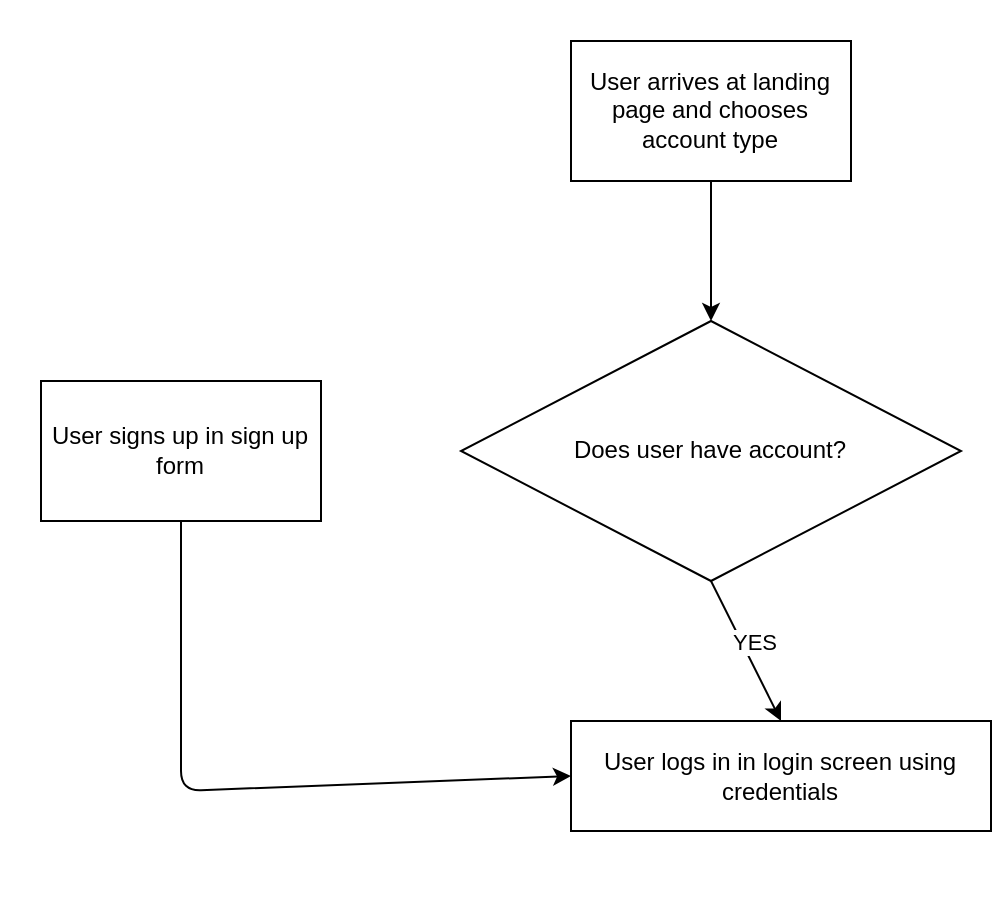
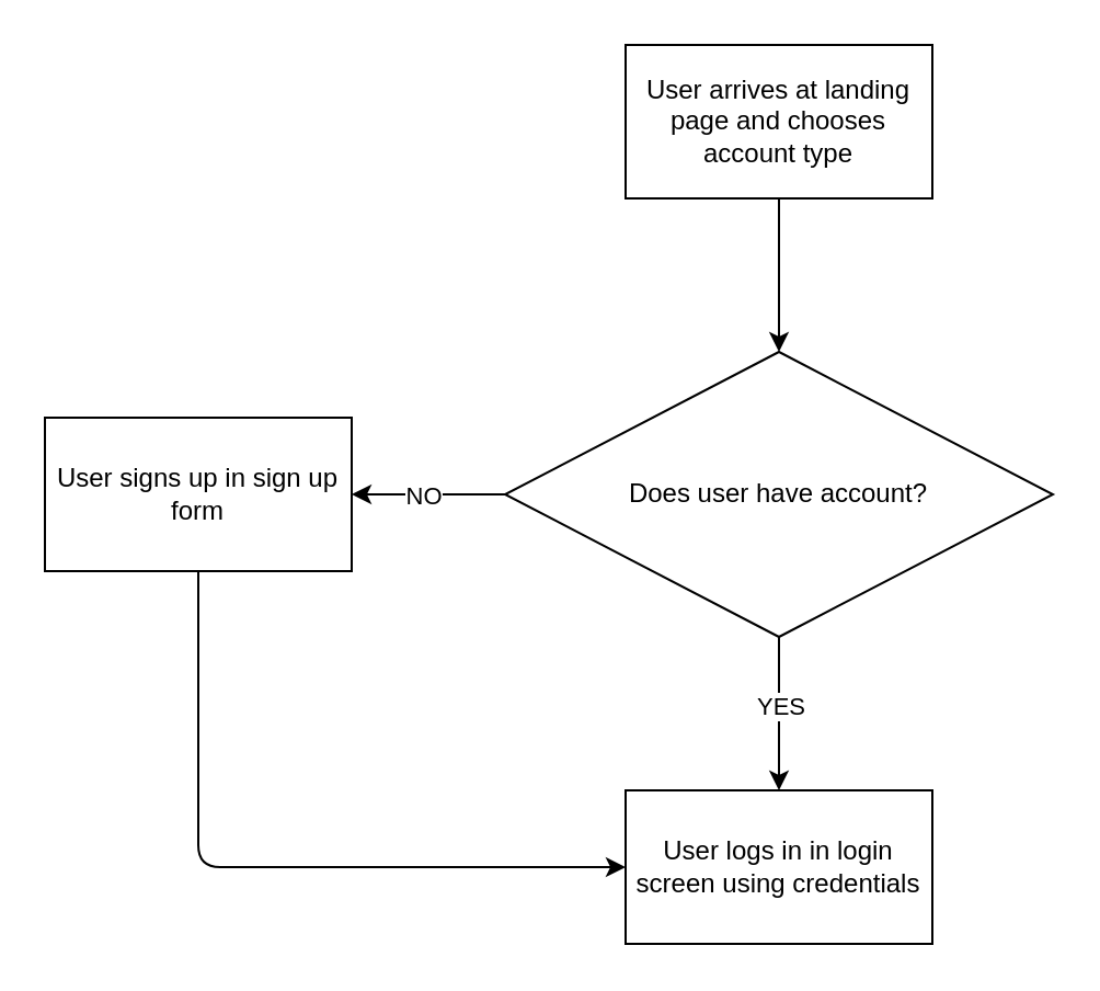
  <mxCell id="0" />
  <mxCell id="1" parent="0" />
  <mxCell id="2" style="edgeStyle=none;html=1;exitX=0.5;exitY=1;exitDx=0;exitDy=0;entryX=0.5;entryY=0;entryDx=0;entryDy=0;" edge="1" parent="1" source="6" target="7"><mxGeometry relative="1" as="geometry" /></mxCell>
  <mxCell id="3" value="YES" style="edgeLabel;html=1;align=center;verticalAlign=middle;resizable=0;points=[];" vertex="1" connectable="0" parent="2"><mxGeometry x="0.24" y="2" relative="1" as="geometry"><mxPoint x="-2" y="-12" as="offset" /></mxGeometry></mxCell>
+ <mxCell id="4" style="edgeStyle=none;html=1;exitX=0;exitY=0.5;exitDx=0;exitDy=0;entryX=1;entryY=0.5;entryDx=0;entryDy=0;" edge="1" parent="1" source="6" target="9"><mxGeometry relative="1" as="geometry" /></mxCell>
+ <mxCell id="5" value="NO" style="edgeLabel;html=1;align=center;verticalAlign=middle;resizable=0;points=[];" vertex="1" connectable="0" parent="4"><mxGeometry x="-0.2" y="2" relative="1" as="geometry"><mxPoint x="-10" y="-2" as="offset" /></mxGeometry></mxCell>
  <mxCell id="6" value="Does user have account?" style="rhombus;whiteSpace=wrap;html=1;" vertex="1" parent="1"><mxGeometry x="230" y="160" width="250" height="130" as="geometry" /></mxCell>
- <mxCell id="7" value="User logs in in login screen using credentials" style="rounded=0;whiteSpace=wrap;html=1;" vertex="1" parent="1"><mxGeometry x="285" y="360" width="210" height="55" as="geometry" /></mxCell>
+ <mxCell id="7" value="User logs in in login screen using credentials" style="rounded=0;whiteSpace=wrap;html=1;" vertex="1" parent="1"><mxGeometry x="285" y="360" width="140" height="70" as="geometry" /></mxCell>
  <mxCell id="8" style="edgeStyle=none;html=1;entryX=0;entryY=0.5;entryDx=0;entryDy=0;" edge="1" parent="1" source="9" target="7"><mxGeometry relative="1" as="geometry"><Array as="points"><mxPoint x="90" y="395" /></Array></mxGeometry></mxCell>
  <mxCell id="9" value="User signs up in sign up form" style="rounded=0;whiteSpace=wrap;html=1;" vertex="1" parent="1"><mxGeometry x="20" y="190" width="140" height="70" as="geometry" /></mxCell>
  <mxCell id="10" style="edgeStyle=none;html=1;entryX=0.5;entryY=0;entryDx=0;entryDy=0;" edge="1" parent="1" source="11" target="6"><mxGeometry relative="1" as="geometry" /></mxCell>
  <mxCell id="11" value="User arrives at landing page and chooses account type" style="rounded=0;whiteSpace=wrap;html=1;" vertex="1" parent="1"><mxGeometry x="285" y="20" width="140" height="70" as="geometry" /></mxCell>
